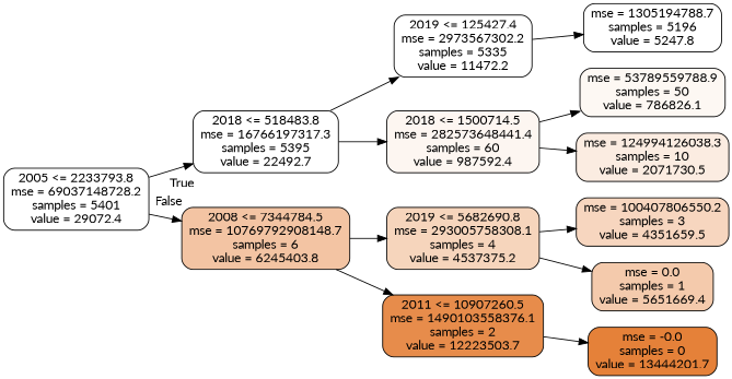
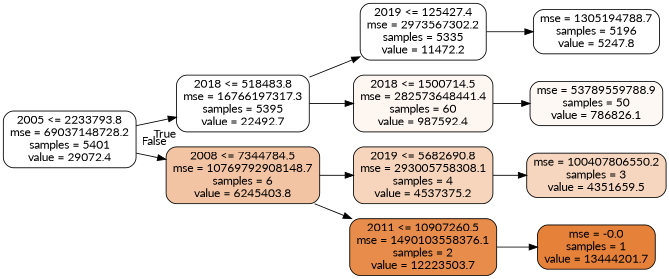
  digraph {
    fontname=Lato
    rankdir=LR
    node [color=black fillcolor="#ffffff" fontname=Lato shape=box style="filled, rounded"]
    edge [fontname=Lato]
    n1 [label="2005 <= 2233793.8\nmse = 69037148728.2\nsamples = 5401\nvalue = 29072.4"]
    n2 [label="2018 <= 518483.8\nmse = 16766197317.3\nsamples = 5395\nvalue = 22492.7"]
    n3 [fillcolor="#f3c4a3" label="2008 <= 7344784.5\nmse = 10769792908148.7\nsamples = 6\nvalue = 6245403.8"]
    n4 [label="2019 <= 125427.4\nmse = 2973567302.2\nsamples = 5335\nvalue = 11472.2"]
    n5 [fillcolor="#fdf6f1" label="2018 <= 1500714.5\nmse = 282573648441.4\nsamples = 60\nvalue = 987592.4"]
    n6 [fillcolor="#f6d5bc" label="2019 <= 5682690.8\nmse = 293005758308.1\nsamples = 4\nvalue = 4537375.2"]
    n7 [fillcolor="#e78c4b" label="2011 <= 10907260.5\nmse = 1490103558376.1\nsamples = 2\nvalue = 12223503.7"]
    n8 [label="mse = 1305194788.7\nsamples = 5196\nvalue = 5247.8"]
    n9 [fillcolor="#fdf8f3" label="mse = 53789559788.9\nsamples = 50\nvalue = 786826.1"]
-   n10 [fillcolor="#fbece1" label="mse = 124994126038.3\nsamples = 10\nvalue = 2071730.5"]
    n11 [fillcolor="#f7d6bf" label="mse = 100407806550.2\nsamples = 3\nvalue = 4351659.5"]
-   n12 [fillcolor="#f4caac" label="mse = 0.0\nsamples = 1\nvalue = 5651669.4"]
-   n13 [fillcolor="#e58139" label="mse = -0.0\nsamples = 0\nvalue = 13444201.7"]
+   n13 [fillcolor="#e58139" label="mse = -0.0\nsamples = 1\nvalue = 13444201.7"]
    n1 -> n2 [headlabel=True labelangle=45 labeldistance=2.5]
    n1 -> n3 [headlabel=False labelangle=-45 labeldistance=2.5]
    n2 -> n4
    n2 -> n5
    n3 -> n6
    n3 -> n7
    n4 -> n8
    n5 -> n9
-   n5 -> n10
    n6 -> n11
-   n6 -> n12
    n7 -> n13
  }
